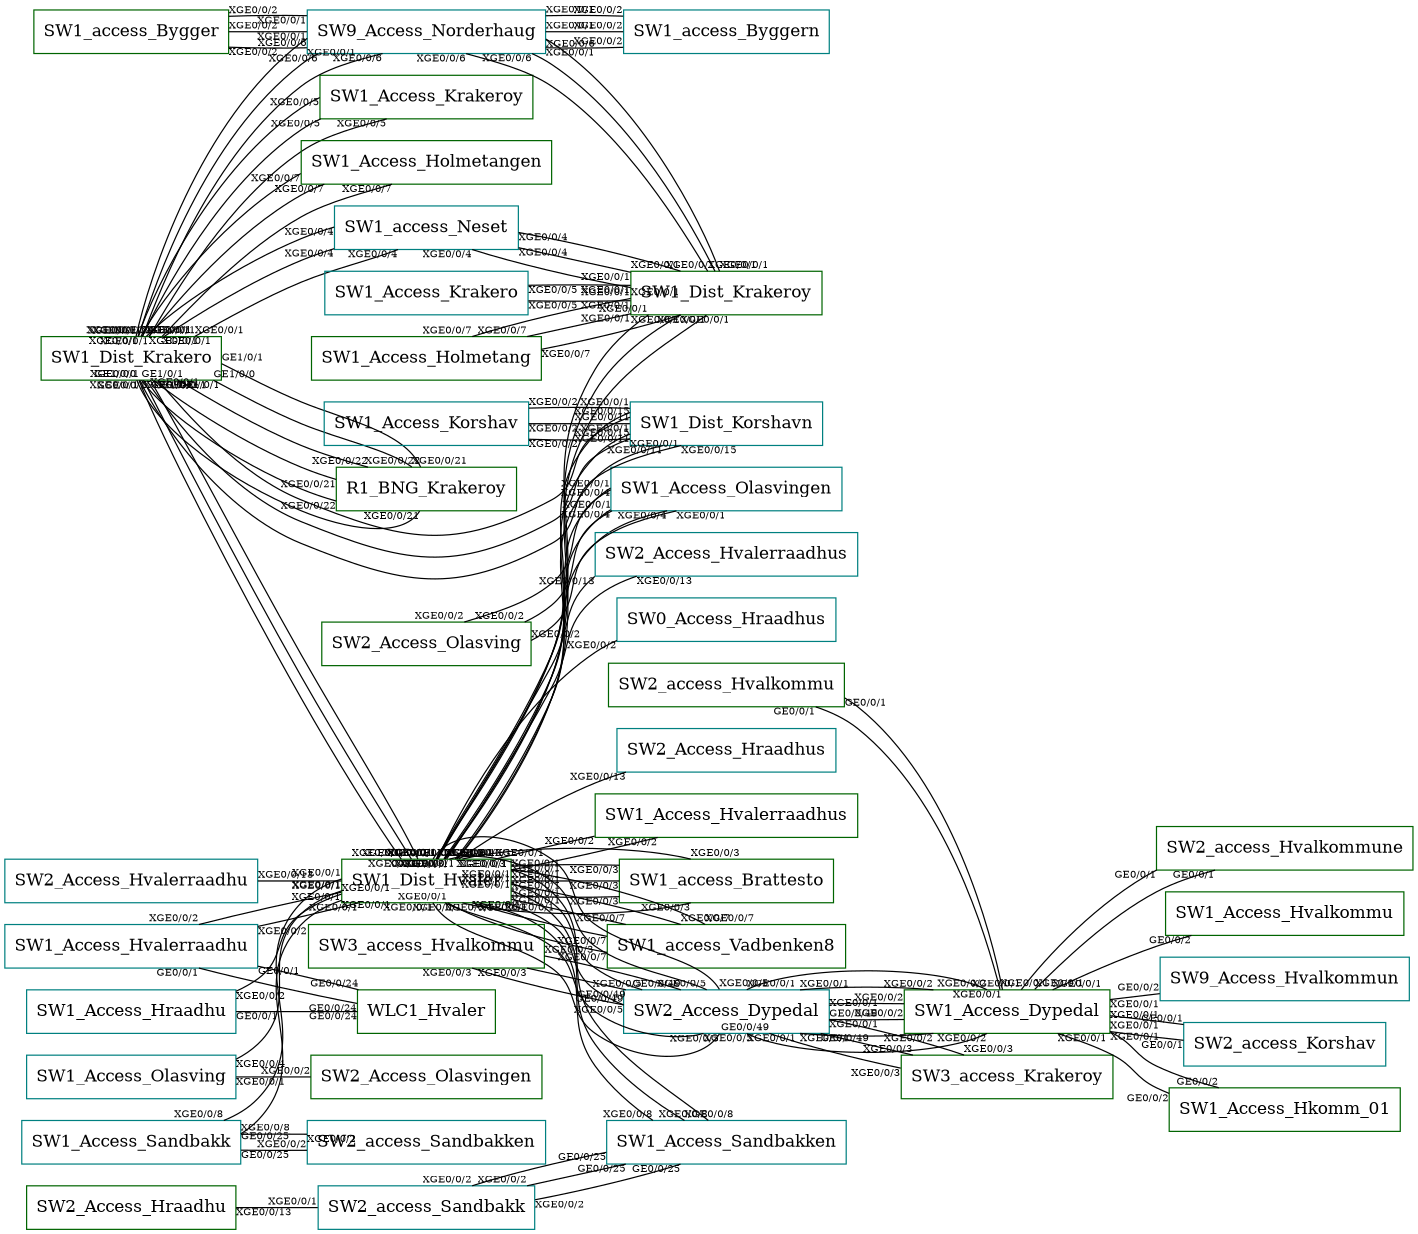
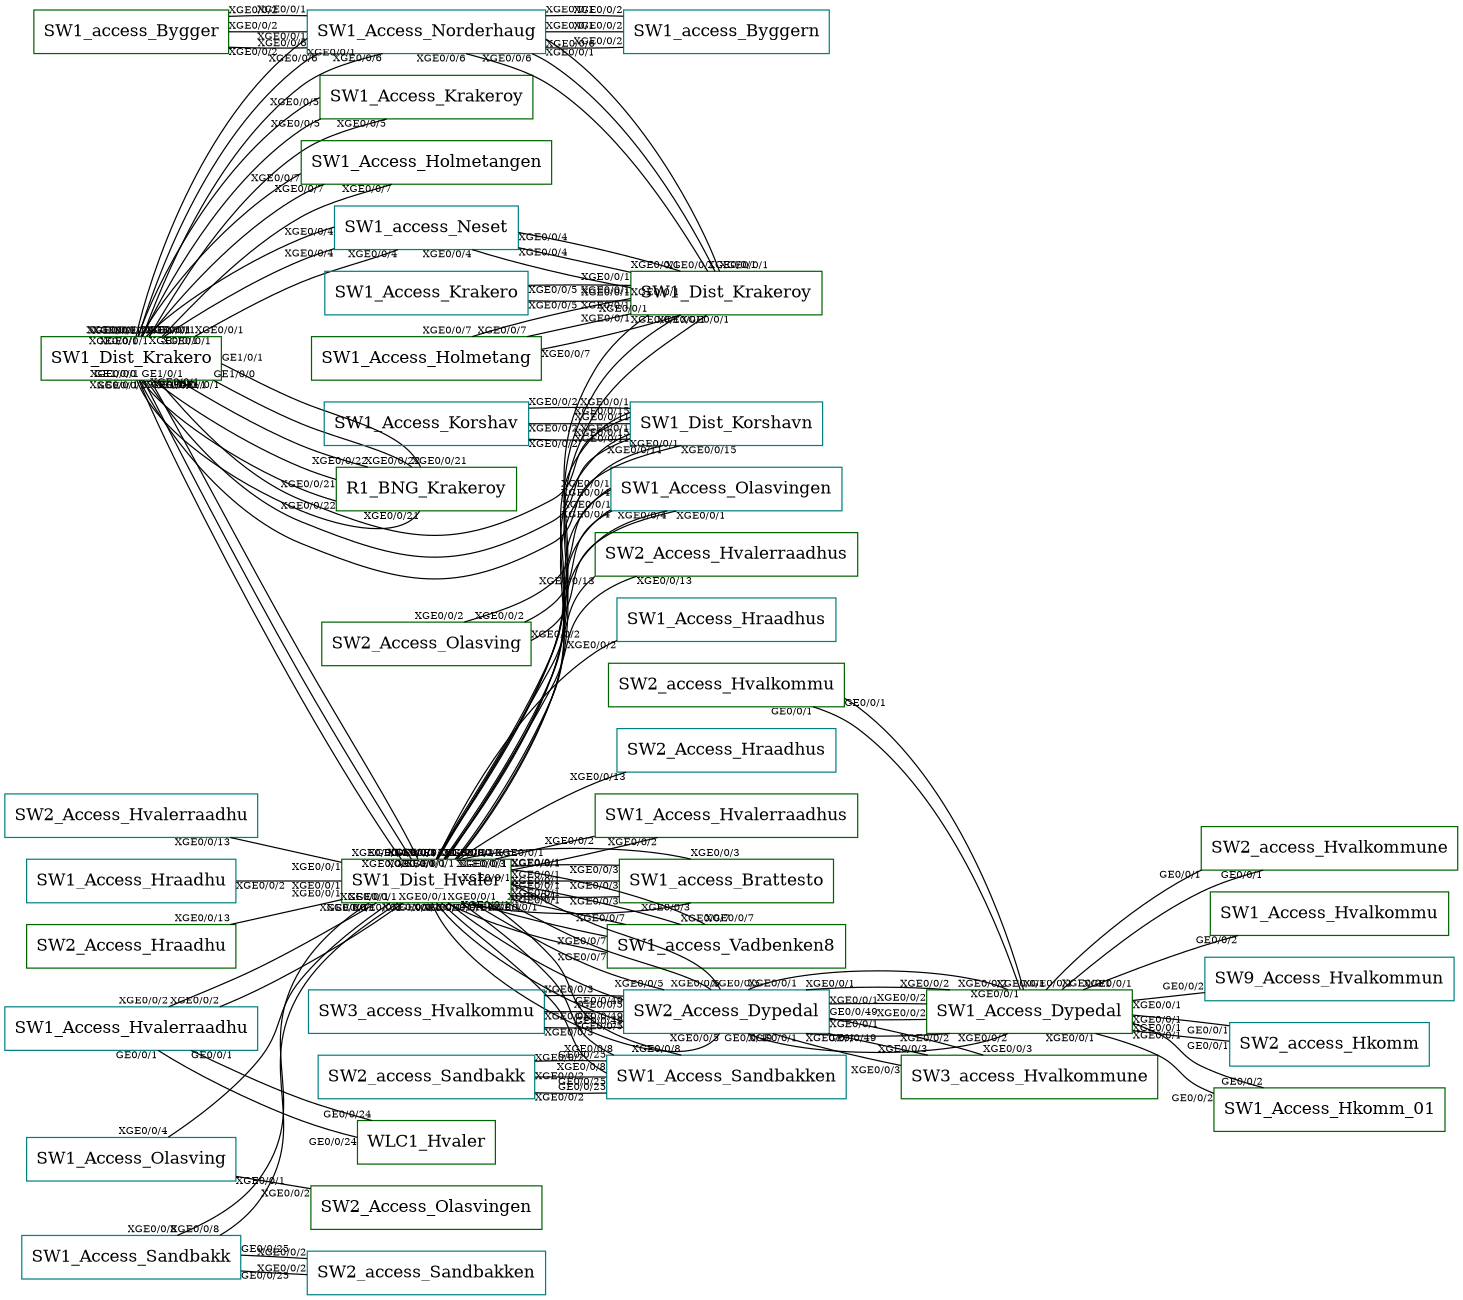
  graph {
    rankdir=LR
    node [color=darkgreen shape=box]
    edge [fontsize=8 headlabel="XGE0/0/1" taillabel="XGE0/0/1"]
    SW1_Dist_Hvaler
    SW1_Dist_Krakeroy
    SW1_Access_Hvalerraadhus
    SW1_access_Brattesto
    SW1_Access_Olasvingen [color=teal]
    SW2_Access_Dypedal [color=teal]
    SW1_access_Vadbenken8
    SW1_Access_Sandbakken [color=teal]
    SW1_Dist_Korshavn [color=teal]
-   SW2_Access_Hvalerraadhus [color=teal]
-   SW1_Access_Hraadhus [color=teal label=SW0_Access_Hraadhus]
+   SW2_Access_Hvalerraadhus
+   SW1_Access_Hraadhus [color=teal]
    SW2_Access_Hraadhus [color=teal]
    SW1_Access_Dypedal
-   SW3_access_Hvalkommune [label=SW3_access_Krakeroy]
+   SW3_access_Hvalkommune
    SW2_access_Hvalkommune
    SW1_Access_Hvalkommu
    n17 [color=teal label=SW9_Access_Hvalkommun]
-   SW2_access_Hkomm [color=teal label=SW2_access_Korshav]
+   SW2_access_Hkomm [color=teal]
    SW1_Access_Hkomm_01
    SW1_Access_Hvalerraadhu [color=teal]
    WLC1_Hvaler
    SW1_Dist_Krakero
    SW1_access_Neset [color=teal]
    SW1_Access_Krakeroy
-   SW1_Access_Norderhaug [color=teal label=SW9_Access_Norderhaug]
+   SW1_Access_Norderhaug [color=teal]
    SW1_Access_Holmetangen
    R1_BNG_Krakeroy
    SW1_access_Byggern [color=teal]
    SW2_access_Sandbakk [color=teal]
    SW1_Access_Krakero [color=teal]
    SW2_Access_Olasving
    SW1_Access_Olasving [color=teal]
    SW2_Access_Olasvingen
    SW1_Access_Holmetang
    SW1_access_Bygger
    SW1_Access_Korshav [color=teal]
    SW2_access_Hvalkommu
-   SW3_access_Hvalkommu
+   SW3_access_Hvalkommu [color=teal]
    SW1_Access_Sandbakk [color=teal]
    SW2_access_Sandbakken [color=teal]
    SW2_Access_Hvalerraadhu [color=teal]
    SW1_Access_Hraadhu [color=teal]
    SW2_Access_Hraadhu
    SW1_Dist_Hvaler -- SW1_Dist_Krakeroy
    SW1_Dist_Hvaler -- SW1_Dist_Krakeroy
    SW1_Dist_Hvaler -- SW1_Dist_Krakeroy
    SW1_Dist_Hvaler -- SW1_Access_Hvalerraadhus [headlabel="XGE0/0/2"]
    SW1_Dist_Hvaler -- SW1_Access_Hvalerraadhus [headlabel="XGE0/0/2"]
    SW1_Dist_Hvaler -- SW1_access_Brattesto [headlabel="XGE0/0/3"]
    SW1_Dist_Hvaler -- SW1_access_Brattesto [headlabel="XGE0/0/3"]
    SW1_Dist_Hvaler -- SW1_access_Brattesto [headlabel="XGE0/0/3"]
    SW1_Dist_Hvaler -- SW1_Access_Olasvingen [headlabel="XGE0/0/4"]
    SW1_Dist_Hvaler -- SW1_Access_Olasvingen [headlabel="XGE0/0/4"]
    SW1_Dist_Hvaler -- SW1_Access_Olasvingen [headlabel="XGE0/0/4"]
    SW1_Dist_Hvaler -- SW2_Access_Dypedal [headlabel="XGE0/0/5"]
    SW1_Dist_Hvaler -- SW2_Access_Dypedal [headlabel="XGE0/0/5"]
    SW1_Dist_Hvaler -- SW2_Access_Dypedal [headlabel="XGE0/0/5"]
    SW1_Dist_Hvaler -- SW1_access_Vadbenken8 [headlabel="XGE0/0/7"]
    SW1_Dist_Hvaler -- SW1_access_Vadbenken8 [headlabel="XGE0/0/7"]
    SW1_Dist_Hvaler -- SW1_access_Vadbenken8 [headlabel="XGE0/0/7"]
    SW1_Dist_Hvaler -- SW1_Access_Sandbakken [headlabel="XGE0/0/8"]
    SW1_Dist_Hvaler -- SW1_Access_Sandbakken [headlabel="XGE0/0/8"]
    SW1_Dist_Hvaler -- SW1_Access_Sandbakken [headlabel="XGE0/0/8"]
    SW1_Dist_Hvaler -- SW1_Dist_Korshavn [headlabel="XGE0/0/11" taillabel="XGE0/0/3"]
    SW1_Dist_Hvaler -- SW1_Dist_Korshavn [headlabel="XGE0/0/11" taillabel="XGE0/0/3"]
    SW1_Dist_Hvaler -- SW1_Dist_Korshavn [headlabel="XGE0/0/11" taillabel="XGE0/0/3"]
    SW1_Dist_Hvaler -- SW2_Access_Hvalerraadhus [headlabel="XGE0/0/13"]
    SW1_Dist_Hvaler -- SW2_Access_Hvalerraadhus [headlabel="XGE0/0/13"]
    SW1_Dist_Hvaler -- SW1_Access_Hraadhus [headlabel="XGE0/0/2"]
    SW1_Dist_Hvaler -- SW2_Access_Hraadhus [headlabel="XGE0/0/13"]
    SW1_access_Brattesto -- SW1_Dist_Hvaler [taillabel="XGE0/0/3"]
    SW1_access_Brattesto -- SW1_Dist_Hvaler [taillabel="XGE0/0/3"]
    SW2_Access_Dypedal -- SW1_Dist_Hvaler [taillabel="XGE0/0/5"]
    SW2_Access_Dypedal -- SW1_Dist_Hvaler [taillabel="XGE0/0/5"]
    SW2_Access_Dypedal -- SW1_Dist_Hvaler [taillabel="XGE0/0/5"]
    SW2_Access_Dypedal -- SW1_Access_Dypedal [headlabel="XGE0/0/2"]
    SW2_Access_Dypedal -- SW1_Access_Dypedal [headlabel="XGE0/0/2"]
    SW2_Access_Dypedal -- SW1_Access_Dypedal [headlabel="XGE0/0/2"]
    SW2_Access_Dypedal -- SW3_access_Hvalkommune [headlabel="XGE0/0/3" taillabel="GE0/0/49"]
    SW2_Access_Dypedal -- SW3_access_Hvalkommune [headlabel="XGE0/0/3" taillabel="GE0/0/49"]
    SW2_Access_Dypedal -- SW3_access_Hvalkommune [headlabel="XGE0/0/3" taillabel="GE0/0/49"]
    SW1_access_Vadbenken8 -- SW1_Dist_Hvaler [taillabel="XGE0/0/7"]
    SW1_access_Vadbenken8 -- SW1_Dist_Hvaler [taillabel="XGE0/0/7"]
    SW1_Access_Dypedal -- SW2_Access_Dypedal [taillabel="XGE0/0/2"]
    SW1_Access_Dypedal -- SW2_Access_Dypedal [taillabel="XGE0/0/2"]
    SW1_Access_Dypedal -- SW2_Access_Dypedal [taillabel="XGE0/0/2"]
    SW1_Access_Dypedal -- SW2_access_Hvalkommune [headlabel="GE0/0/1"]
    SW1_Access_Dypedal -- SW2_access_Hvalkommune [headlabel="GE0/0/1"]
    SW1_Access_Dypedal -- SW1_Access_Hvalkommu [headlabel="GE0/0/2"]
    SW1_Access_Dypedal -- n17 [headlabel="GE0/0/2"]
    SW1_Access_Dypedal -- SW2_access_Hkomm [headlabel="GE0/0/1"]
    SW1_Access_Dypedal -- SW1_Access_Hkomm_01 [headlabel="GE0/0/2"]
    SW2_access_Hkomm -- SW1_Access_Dypedal [taillabel="GE0/0/1"]
    SW1_Access_Hkomm_01 -- SW1_Access_Dypedal [taillabel="GE0/0/2"]
    SW1_Access_Hvalerraadhu -- SW1_Dist_Hvaler [taillabel="XGE0/0/2"]
    SW1_Access_Hvalerraadhu -- SW1_Dist_Hvaler [taillabel="XGE0/0/2"]
    SW1_Access_Hvalerraadhu -- WLC1_Hvaler [headlabel="GE0/0/24" taillabel="GE0/0/1"]
    SW1_Access_Hvalerraadhu -- WLC1_Hvaler [headlabel="GE0/0/24" taillabel="GE0/0/1"]
    SW1_Dist_Krakero -- SW1_Dist_Hvaler
    SW1_Dist_Krakero -- SW1_Dist_Hvaler
    SW1_Dist_Krakero -- SW1_Dist_Hvaler
    SW1_Dist_Krakero -- SW1_Dist_Korshavn [headlabel="XGE0/0/15"]
    SW1_Dist_Krakero -- SW1_Dist_Korshavn [headlabel="XGE0/0/15"]
    SW1_Dist_Krakero -- SW1_Dist_Korshavn [headlabel="XGE0/0/15"]
    SW1_Dist_Krakero -- SW1_access_Neset [headlabel="XGE0/0/4"]
    SW1_Dist_Krakero -- SW1_access_Neset [headlabel="XGE0/0/4"]
    SW1_Dist_Krakero -- SW1_access_Neset [headlabel="XGE0/0/4"]
    SW1_Dist_Krakero -- SW1_Access_Krakeroy [headlabel="XGE0/0/5"]
    SW1_Dist_Krakero -- SW1_Access_Krakeroy [headlabel="XGE0/0/5"]
    SW1_Dist_Krakero -- SW1_Access_Krakeroy [headlabel="XGE0/0/5"]
    SW1_Dist_Krakero -- SW1_Access_Norderhaug [headlabel="XGE0/0/6"]
    SW1_Dist_Krakero -- SW1_Access_Norderhaug [headlabel="XGE0/0/6"]
    SW1_Dist_Krakero -- SW1_Access_Norderhaug [headlabel="XGE0/0/6"]
    SW1_Dist_Krakero -- SW1_Access_Holmetangen [headlabel="XGE0/0/7"]
    SW1_Dist_Krakero -- SW1_Access_Holmetangen [headlabel="XGE0/0/7"]
    SW1_Dist_Krakero -- SW1_Access_Holmetangen [headlabel="XGE0/0/7"]
    SW1_Dist_Krakero -- R1_BNG_Krakeroy [headlabel="XGE0/0/21" taillabel="GE1/0/0"]
    SW1_Dist_Krakero -- R1_BNG_Krakeroy [headlabel="XGE0/0/22" taillabel="GE1/0/1"]
    SW1_Dist_Krakero -- R1_BNG_Krakeroy [headlabel="XGE0/0/21" taillabel="GE1/0/0"]
    SW1_Dist_Krakero -- R1_BNG_Krakeroy [headlabel="XGE0/0/22" taillabel="GE1/0/1"]
    SW1_Dist_Krakero -- R1_BNG_Krakeroy [headlabel="XGE0/0/21" taillabel="GE1/0/0"]
    SW1_Dist_Krakero -- R1_BNG_Krakeroy [headlabel="XGE0/0/22" taillabel="GE1/0/1"]
    SW1_access_Neset -- SW1_Dist_Krakeroy [taillabel="XGE0/0/4"]
    SW1_access_Neset -- SW1_Dist_Krakeroy [taillabel="XGE0/0/4"]
    SW1_access_Neset -- SW1_Dist_Krakeroy [taillabel="XGE0/0/4"]
    SW1_Access_Norderhaug -- SW1_Dist_Krakeroy [taillabel="XGE0/0/6"]
    SW1_Access_Norderhaug -- SW1_Dist_Krakeroy [taillabel="XGE0/0/6"]
    SW1_Access_Norderhaug -- SW1_Dist_Krakeroy [taillabel="XGE0/0/6"]
    SW1_Access_Norderhaug -- SW1_access_Byggern [headlabel="XGE0/0/2"]
    SW1_Access_Norderhaug -- SW1_access_Byggern [headlabel="XGE0/0/2"]
    SW1_Access_Norderhaug -- SW1_access_Byggern [headlabel="XGE0/0/2"]
    SW2_access_Sandbakk -- SW1_Access_Sandbakken [headlabel="GE0/0/25" taillabel="XGE0/0/2"]
    SW2_access_Sandbakk -- SW1_Access_Sandbakken [headlabel="GE0/0/25" taillabel="XGE0/0/2"]
    SW2_access_Sandbakk -- SW1_Access_Sandbakken [headlabel="GE0/0/25" taillabel="XGE0/0/2"]
    SW1_Access_Krakero -- SW1_Dist_Krakeroy [taillabel="XGE0/0/5"]
    SW1_Access_Krakero -- SW1_Dist_Krakeroy [taillabel="XGE0/0/5"]
    SW2_Access_Olasving -- SW1_Access_Olasvingen [taillabel="XGE0/0/2"]
    SW2_Access_Olasving -- SW1_Access_Olasvingen [taillabel="XGE0/0/2"]
    SW2_Access_Olasving -- SW1_Access_Olasvingen [taillabel="XGE0/0/2"]
    SW1_Access_Olasving -- SW1_Dist_Hvaler [taillabel="XGE0/0/4"]
    SW1_Access_Olasving -- SW2_Access_Olasvingen [headlabel="XGE0/0/2"]
    SW1_Access_Holmetang -- SW1_Dist_Krakeroy [taillabel="XGE0/0/7"]
    SW1_Access_Holmetang -- SW1_Dist_Krakeroy [taillabel="XGE0/0/7"]
    SW1_Access_Holmetang -- SW1_Dist_Krakeroy [taillabel="XGE0/0/7"]
    SW1_access_Bygger -- SW1_Access_Norderhaug [taillabel="XGE0/0/2"]
    SW1_access_Bygger -- SW1_Access_Norderhaug [taillabel="XGE0/0/2"]
    SW1_access_Bygger -- SW1_Access_Norderhaug [taillabel="XGE0/0/2"]
    SW1_Access_Korshav -- SW1_Dist_Korshavn [taillabel="XGE0/0/2"]
    SW1_Access_Korshav -- SW1_Dist_Korshavn [taillabel="XGE0/0/2"]
    SW1_Access_Korshav -- SW1_Dist_Korshavn [taillabel="XGE0/0/2"]
    SW2_access_Hvalkommu -- SW1_Access_Dypedal [taillabel="GE0/0/1"]
    SW2_access_Hvalkommu -- SW1_Access_Dypedal [taillabel="GE0/0/1"]
    SW3_access_Hvalkommu -- SW2_Access_Dypedal [headlabel="GE0/0/49" taillabel="XGE0/0/3"]
    SW3_access_Hvalkommu -- SW2_Access_Dypedal [headlabel="GE0/0/49" taillabel="XGE0/0/3"]
    SW3_access_Hvalkommu -- SW2_Access_Dypedal [headlabel="GE0/0/49" taillabel="XGE0/0/3"]
    SW1_Access_Sandbakk -- SW1_Dist_Hvaler [taillabel="XGE0/0/8"]
    SW1_Access_Sandbakk -- SW1_Dist_Hvaler [taillabel="XGE0/0/8"]
    SW1_Access_Sandbakk -- SW2_access_Sandbakken [headlabel="XGE0/0/2" taillabel="GE0/0/25"]
    SW1_Access_Sandbakk -- SW2_access_Sandbakken [headlabel="XGE0/0/2" taillabel="GE0/0/25"]
    SW2_Access_Hvalerraadhu -- SW1_Dist_Hvaler [taillabel="XGE0/0/13"]
    SW1_Access_Hraadhu -- SW1_Dist_Hvaler [taillabel="XGE0/0/2"]
-   SW1_Access_Hraadhu -- WLC1_Hvaler [headlabel="GE0/0/24" taillabel="GE0/0/1"]
-   SW2_Access_Hraadhu -- SW2_access_Sandbakk [taillabel="XGE0/0/13"]
+   SW2_Access_Hraadhu -- SW1_Dist_Hvaler [taillabel="XGE0/0/13"]
  }
